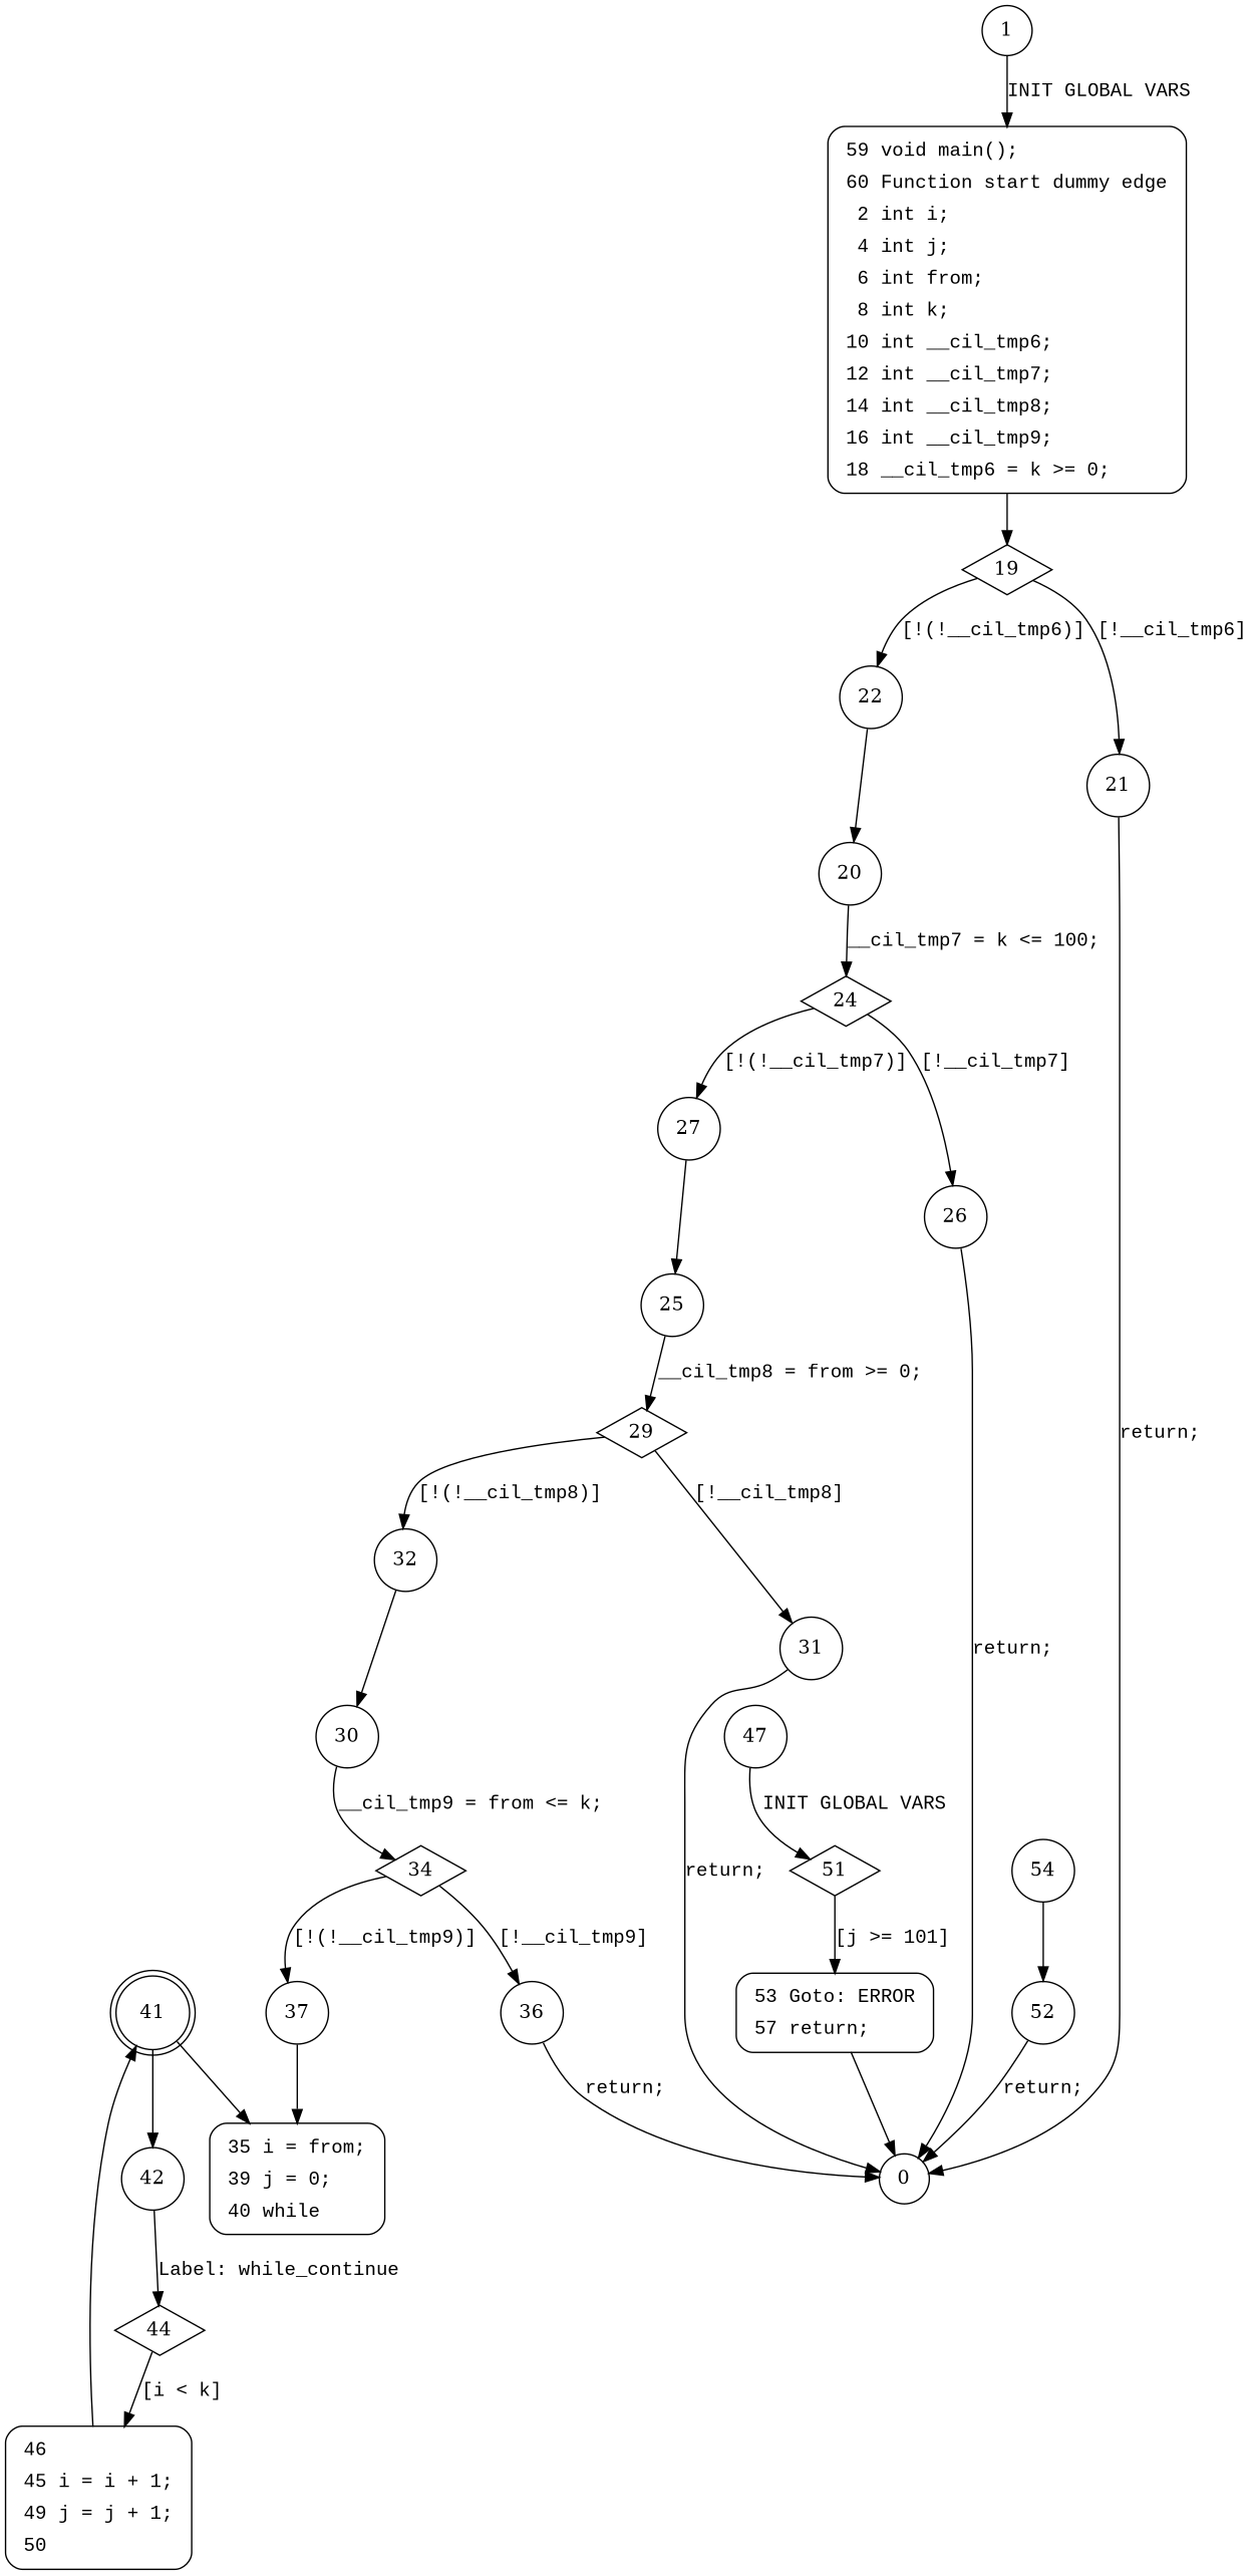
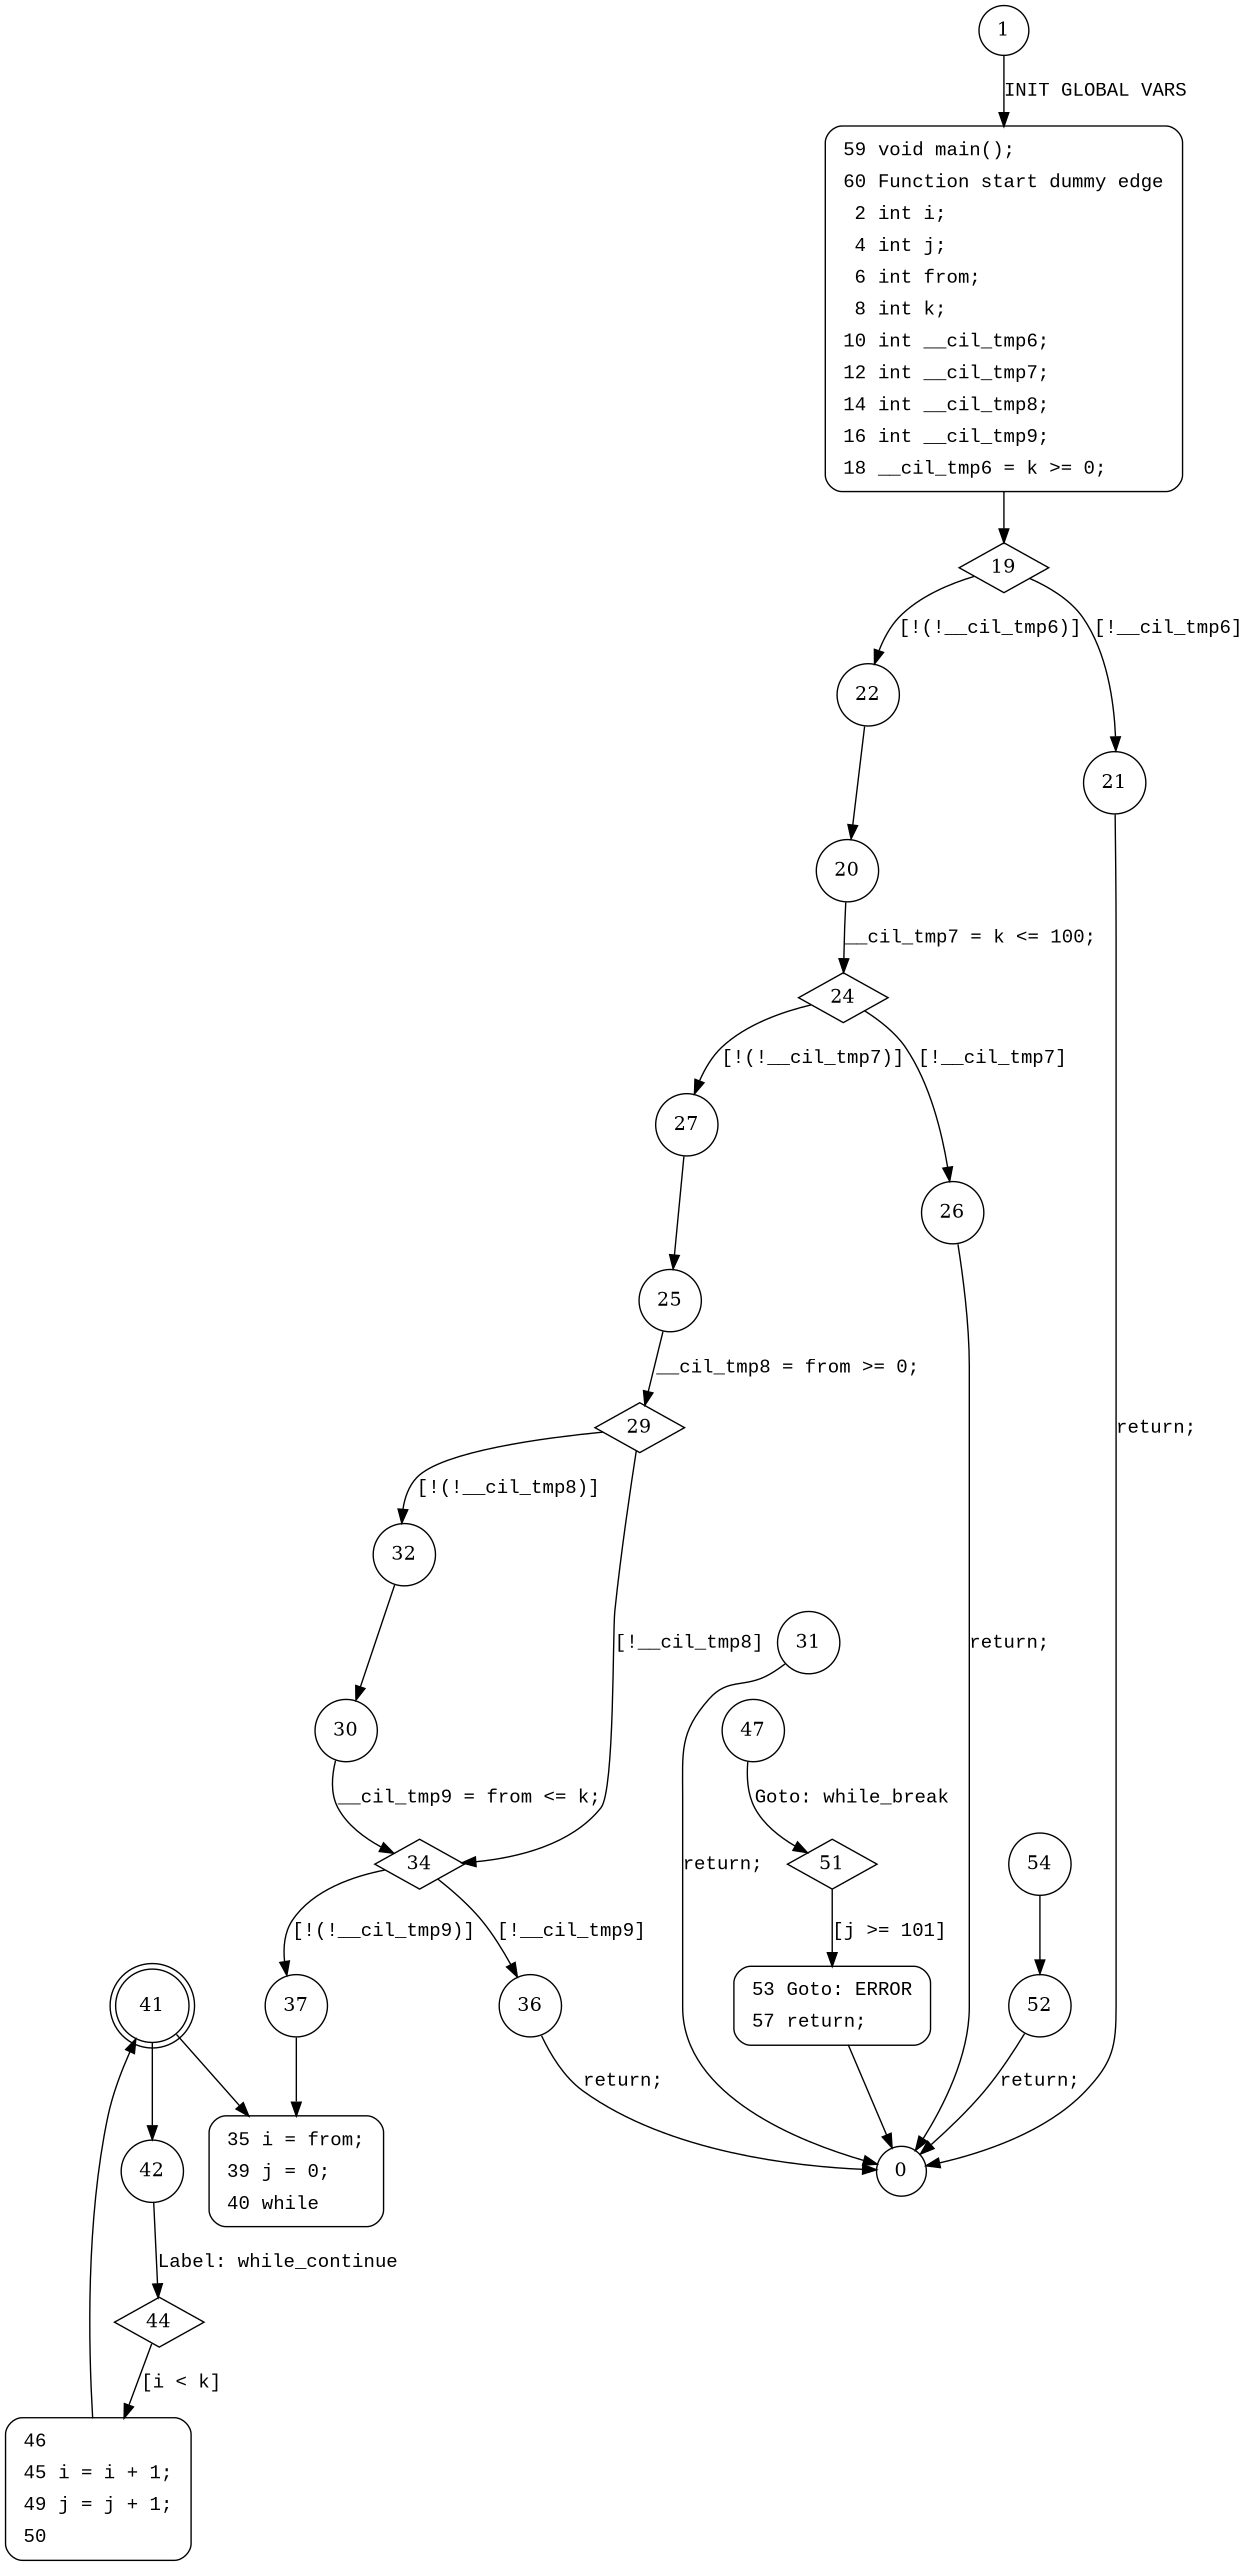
  digraph {
    node [shape=circle]
    edge [fontname="Courier New"]
    n1 [fillcolor=white fontname="Courier New" label=<<table border="0" cellborder="0" cellpadding="3" bgcolor="white"><tr><td align="right">59</td><td align="left">void main();</td></tr><tr><td align="right">60</td><td align="left">Function start dummy edge</td></tr><tr><td align="right">2</td><td align="left">int i;</td></tr><tr><td align="right">4</td><td align="left">int j;</td></tr><tr><td align="right">6</td><td align="left">int from;</td></tr><tr><td align="right">8</td><td align="left">int k;</td></tr><tr><td align="right">10</td><td align="left">int __cil_tmp6;</td></tr><tr><td align="right">12</td><td align="left">int __cil_tmp7;</td></tr><tr><td align="right">14</td><td align="left">int __cil_tmp8;</td></tr><tr><td align="right">16</td><td align="left">int __cil_tmp9;</td></tr><tr><td align="right">18</td><td align="left">__cil_tmp6 = k &gt;= 0;</td></tr></table>> penwidth=1 shape=Mrecord style="filled,bold"]
    1
    19 [shape=diamond]
    22
    21
    20
    0
    24 [shape=diamond]
    27
    26
    25
    29 [shape=diamond]
    32
    31
    30
    34 [shape=diamond]
    37
    36
    n19 [fillcolor=white fontname="Courier New" label=<<table border="0" cellborder="0" cellpadding="3" bgcolor="white"><tr><td align="right">35</td><td align="left">i = from;</td></tr><tr><td align="right">39</td><td align="left">j = 0;</td></tr><tr><td align="right">40</td><td align="left">while</td></tr></table>> penwidth=1 shape=Mrecord style="filled,bold"]
    41 [shape=doublecircle]
    42
    44 [shape=diamond]
    n23 [fillcolor=white fontname="Courier New" label=<<table border="0" cellborder="0" cellpadding="3" bgcolor="white"><tr><td align="right">46</td><td align="left"></td></tr><tr><td align="right">45</td><td align="left">i = i + 1;</td></tr><tr><td align="right">49</td><td align="left">j = j + 1;</td></tr><tr><td align="right">50</td><td align="left"></td></tr></table>> penwidth=1 shape=Mrecord style="filled,bold"]
    51 [shape=diamond]
    47
    n26 [fillcolor=white fontname="Courier New" label=<<table border="0" cellborder="0" cellpadding="3" bgcolor="white"><tr><td align="right">53</td><td align="left">Goto: ERROR</td></tr><tr><td align="right">57</td><td align="left">return;</td></tr></table>> penwidth=1 shape=Mrecord style="filled,bold"]
    54
    52
    n1 -> 19 [fontname=""]
    1 -> n1 [label="INIT GLOBAL VARS"]
    19 -> 22 [label="[!(!__cil_tmp6)]"]
    19 -> 21 [label="[!__cil_tmp6]"]
    22 -> 20
    21 -> 0 [label="return;"]
    20 -> 24 [label="__cil_tmp7 = k <= 100;"]
    24 -> 27 [label="[!(!__cil_tmp7)]"]
    24 -> 26 [label="[!__cil_tmp7]"]
    27 -> 25
    26 -> 0 [label="return;"]
    25 -> 29 [label="__cil_tmp8 = from >= 0;"]
    29 -> 32 [label="[!(!__cil_tmp8)]"]
-   29 -> 31 [label="[!__cil_tmp8]"]
+   29 -> 34 [label="[!__cil_tmp8]"]
    32 -> 30
    31 -> 0 [label="return;"]
    30 -> 34 [label="__cil_tmp9 = from <= k;"]
    34 -> 37 [label="[!(!__cil_tmp9)]"]
    34 -> 36 [label="[!__cil_tmp9]"]
    37 -> n19
    36 -> 0 [label="return;"]
    41 -> n19 [fontname=""]
    41 -> 42
    42 -> 44 [label="Label: while_continue"]
    44 -> n23 [label="[i < k]"]
    n23 -> 41 [fontname=""]
    51 -> n26 [label="[j >= 101]"]
-   47 -> 51 [label="INIT GLOBAL VARS"]
+   47 -> 51 [label="Goto: while_break"]
    n26 -> 0 [fontname=""]
    54 -> 52
    52 -> 0 [label="return;"]
  }
